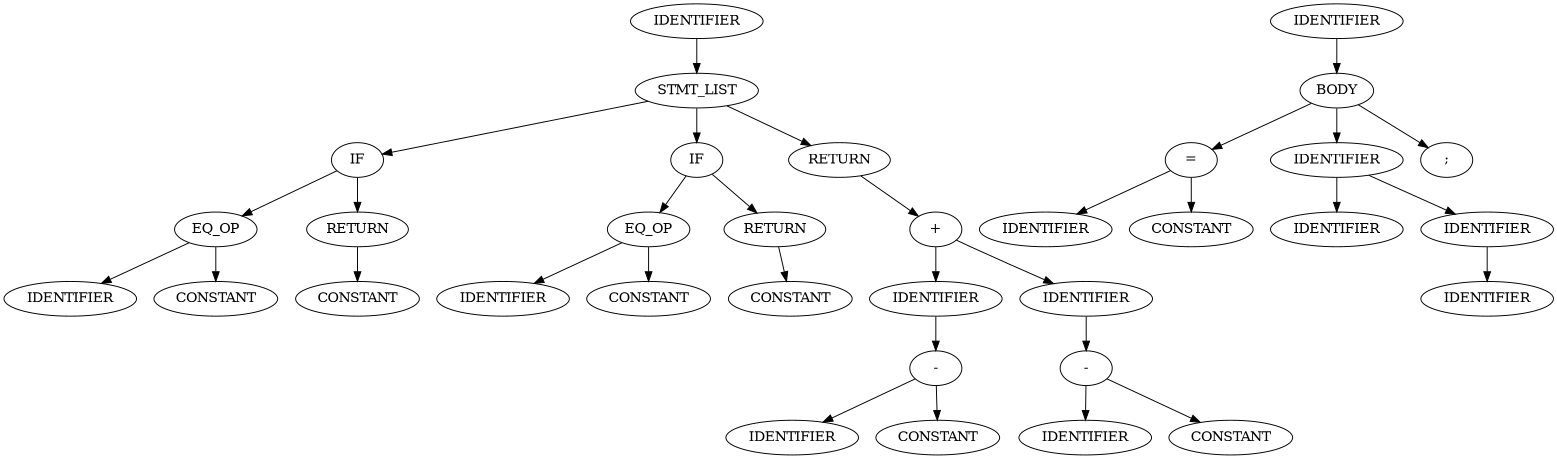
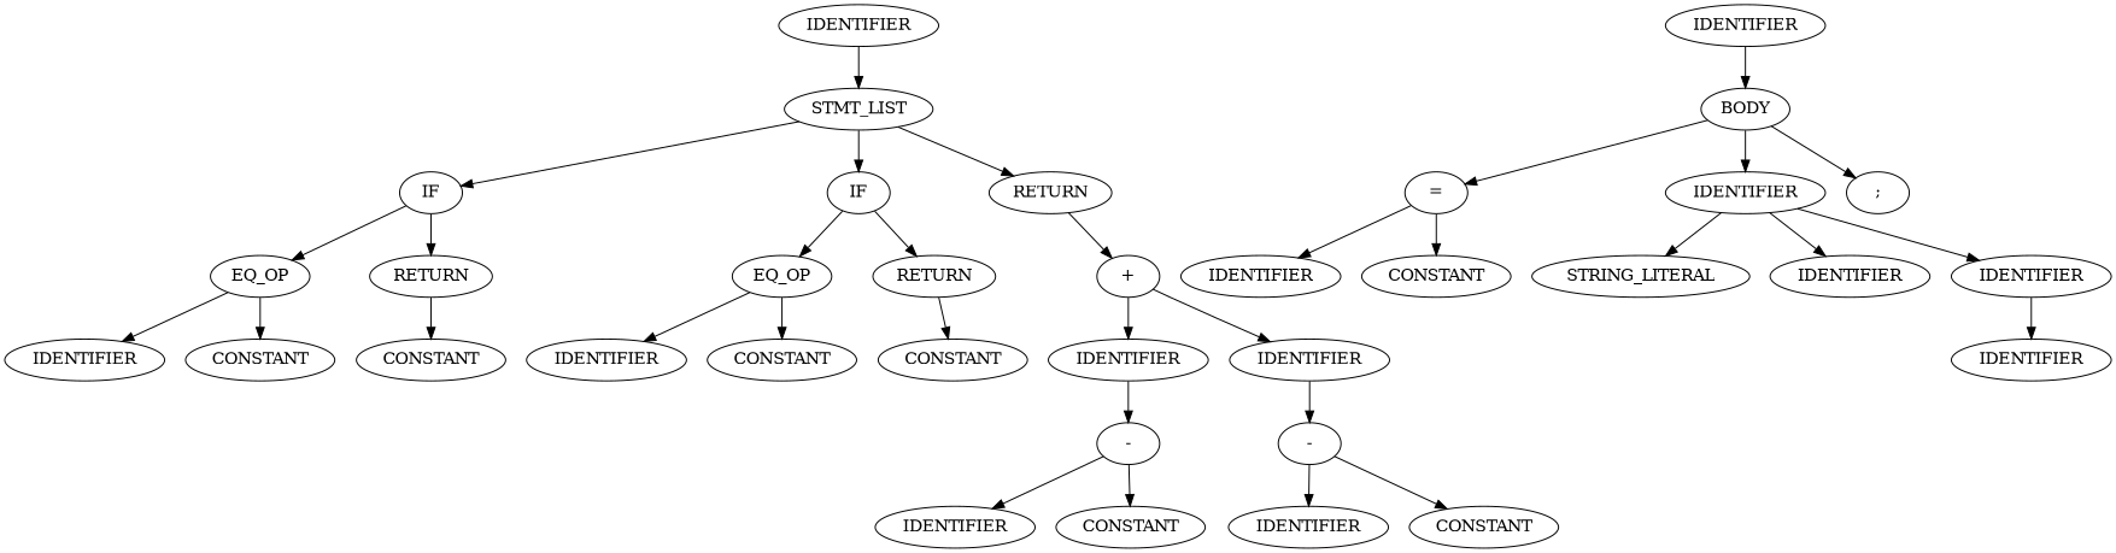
  strict digraph {
    n1 [label=IDENTIFIER]
    n2 [label=STMT_LIST]
    n3 [label=IDENTIFIER]
    n4 [label=BODY]
    n5 [label=IF]
    n6 [label=IF]
    n7 [label=RETURN]
    n8 [label=EQ_OP]
    n9 [label=RETURN]
    n10 [label=EQ_OP]
    n11 [label=RETURN]
    n12 [label="+"]
    n13 [label=IDENTIFIER]
    n14 [label=CONSTANT]
    n15 [label=CONSTANT]
    n16 [label=IDENTIFIER]
    n17 [label=CONSTANT]
    n18 [label=CONSTANT]
    n19 [label=IDENTIFIER]
    n20 [label=IDENTIFIER]
    n21 [label="-"]
    n22 [label="-"]
    n23 [label=IDENTIFIER]
    n24 [label=CONSTANT]
    n25 [label=IDENTIFIER]
    n26 [label=CONSTANT]
    n27 [label="="]
    n28 [label=IDENTIFIER]
    n29 [label=";"]
    n30 [label=IDENTIFIER]
    n31 [label=CONSTANT]
+   n32 [label=STRING_LITERAL]
    n33 [label=IDENTIFIER]
    n34 [label=IDENTIFIER]
    n35 [label=IDENTIFIER]
    n1 -> n2
    n2 -> n5
    n2 -> n6
    n2 -> n7
    n3 -> n4
    n4 -> n27
    n4 -> n28
    n4 -> n29
    n5 -> n8
    n5 -> n9
    n6 -> n10
    n6 -> n11
    n7 -> n12
    n8 -> n13
    n8 -> n14
    n9 -> n15
    n10 -> n16
    n10 -> n17
    n11 -> n18
    n12 -> n19
    n12 -> n20
    n19 -> n21
    n20 -> n22
    n21 -> n23
    n21 -> n24
    n22 -> n25
    n22 -> n26
    n27 -> n30
    n27 -> n31
+   n28 -> n32
    n28 -> n33
    n28 -> n34
    n34 -> n35
  }
